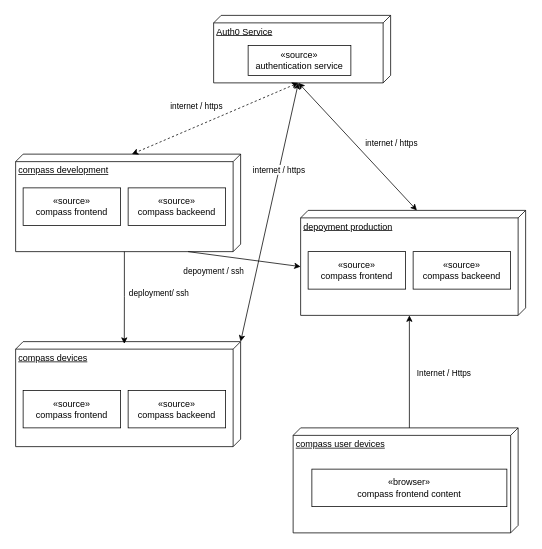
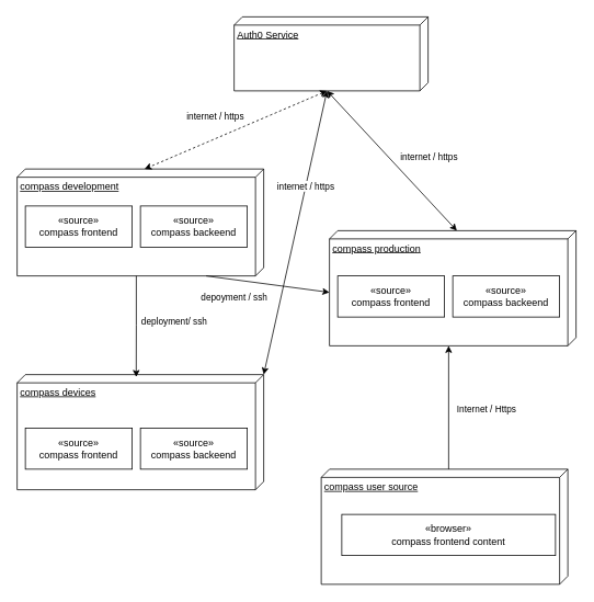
  <mxCell id="0" />
  <mxCell id="1" parent="0" />
  <mxCell id="2" value="compass development" style="verticalAlign=top;align=left;spacingTop=8;spacingLeft=2;spacingRight=12;shape=cube;size=10;direction=south;fontStyle=4;html=1;whiteSpace=wrap;" vertex="1" parent="1"><mxGeometry x="20" y="205" width="300" height="130" as="geometry" /></mxCell>
  <mxCell id="3" value="Auth0 Service" style="verticalAlign=top;align=left;spacingTop=8;spacingLeft=2;spacingRight=12;shape=cube;size=10;direction=south;fontStyle=4;html=1;whiteSpace=wrap;" vertex="1" parent="1"><mxGeometry x="284" y="20" width="236" height="90" as="geometry" /></mxCell>
  <mxCell id="4" value="«source»&lt;br&gt;compass backeend" style="html=1;whiteSpace=wrap;" vertex="1" parent="1"><mxGeometry x="170" y="250" width="130" height="50" as="geometry" /></mxCell>
  <mxCell id="5" value="«source»&lt;br&gt;compass frontend" style="html=1;whiteSpace=wrap;" vertex="1" parent="1"><mxGeometry x="30" y="250" width="130" height="50" as="geometry" /></mxCell>
  <mxCell id="6" value="compass devices" style="verticalAlign=top;align=left;spacingTop=8;spacingLeft=2;spacingRight=12;shape=cube;size=10;direction=south;fontStyle=4;html=1;whiteSpace=wrap;" vertex="1" parent="1"><mxGeometry x="20" y="455" width="300" height="140" as="geometry" /></mxCell>
  <mxCell id="7" value="«source»&lt;br&gt;compass backeend" style="html=1;whiteSpace=wrap;" vertex="1" parent="1"><mxGeometry x="170" y="520" width="130" height="50" as="geometry" /></mxCell>
  <mxCell id="8" value="«source»&lt;br&gt;compass frontend" style="html=1;whiteSpace=wrap;" vertex="1" parent="1"><mxGeometry x="30" y="520" width="130" height="50" as="geometry" /></mxCell>
- <mxCell id="9" value="depoyment production" style="verticalAlign=top;align=left;spacingTop=8;spacingLeft=2;spacingRight=12;shape=cube;size=10;direction=south;fontStyle=4;html=1;whiteSpace=wrap;" vertex="1" parent="1"><mxGeometry x="400" y="280" width="300" height="140" as="geometry" /></mxCell>
+ <mxCell id="9" value="compass production" style="verticalAlign=top;align=left;spacingTop=8;spacingLeft=2;spacingRight=12;shape=cube;size=10;direction=south;fontStyle=4;html=1;whiteSpace=wrap;" vertex="1" parent="1"><mxGeometry x="400" y="280" width="300" height="140" as="geometry" /></mxCell>
  <mxCell id="10" value="«source»&lt;br&gt;compass backeend" style="html=1;whiteSpace=wrap;" vertex="1" parent="1"><mxGeometry x="550" y="335" width="130" height="50" as="geometry" /></mxCell>
  <mxCell id="11" value="«source»&lt;br&gt;compass frontend" style="html=1;whiteSpace=wrap;" vertex="1" parent="1"><mxGeometry x="410" y="335" width="130" height="50" as="geometry" /></mxCell>
- <mxCell id="12" value="compass user devices" style="verticalAlign=top;align=left;spacingTop=8;spacingLeft=2;spacingRight=12;shape=cube;size=10;direction=south;fontStyle=4;html=1;whiteSpace=wrap;" vertex="1" parent="1"><mxGeometry x="390" y="570" width="300" height="140" as="geometry" /></mxCell>
+ <mxCell id="12" value="compass user source" style="verticalAlign=top;align=left;spacingTop=8;spacingLeft=2;spacingRight=12;shape=cube;size=10;direction=south;fontStyle=4;html=1;whiteSpace=wrap;" vertex="1" parent="1"><mxGeometry x="390" y="570" width="300" height="140" as="geometry" /></mxCell>
  <mxCell id="13" style="edgeStyle=orthogonalEdgeStyle;rounded=0;orthogonalLoop=1;jettySize=auto;html=1;entryX=0.021;entryY=0.517;entryDx=0;entryDy=0;entryPerimeter=0;exitX=0;exitY=0;exitDx=130;exitDy=155;exitPerimeter=0;" edge="1" parent="1" target="6" source="2"><mxGeometry relative="1" as="geometry"><mxPoint x="165" y="365" as="sourcePoint" /></mxGeometry></mxCell>
  <mxCell id="14" value="deployment/ ssh" style="edgeLabel;html=1;align=center;verticalAlign=middle;resizable=0;points=[];" vertex="1" connectable="0" parent="13"><mxGeometry x="-0.097" y="4" relative="1" as="geometry"><mxPoint x="41" y="-1" as="offset" /></mxGeometry></mxCell>
  <mxCell id="15" style="rounded=0;orthogonalLoop=1;jettySize=auto;html=1;exitX=0;exitY=0;exitDx=65;exitDy=0;exitPerimeter=0;entryX=0;entryY=0;entryDx=75;entryDy=300;entryPerimeter=0;" edge="1" parent="1" target="9"><mxGeometry relative="1" as="geometry"><mxPoint x="250" y="335" as="sourcePoint" /><mxPoint x="330" y="420" as="targetPoint" /></mxGeometry></mxCell>
  <mxCell id="16" value="depoyment / ssh" style="edgeLabel;html=1;align=center;verticalAlign=middle;resizable=0;points=[];" vertex="1" connectable="0" parent="15"><mxGeometry x="-0.049" y="-3" relative="1" as="geometry"><mxPoint x="-37" y="13" as="offset" /></mxGeometry></mxCell>
  <mxCell id="17" value="«browser»&lt;br&gt;compass frontend content" style="html=1;whiteSpace=wrap;" vertex="1" parent="1"><mxGeometry x="415" y="625" width="260" height="50" as="geometry" /></mxCell>
  <mxCell id="18" style="edgeStyle=orthogonalEdgeStyle;rounded=0;orthogonalLoop=1;jettySize=auto;html=1;exitX=0;exitY=0;exitDx=0;exitDy=145;exitPerimeter=0;entryX=0;entryY=0;entryDx=140;entryDy=155;entryPerimeter=0;" edge="1" parent="1" source="12" target="9"><mxGeometry relative="1" as="geometry" /></mxCell>
  <mxCell id="19" value="Internet / Https" style="edgeLabel;html=1;align=center;verticalAlign=middle;resizable=0;points=[];" vertex="1" connectable="0" parent="18"><mxGeometry x="0.163" y="1" relative="1" as="geometry"><mxPoint x="46" y="13" as="offset" /></mxGeometry></mxCell>
- <mxCell id="20" value="«source»&lt;br&gt;authentication service" style="html=1;whiteSpace=wrap;" vertex="1" parent="1"><mxGeometry x="330" y="60" width="137" height="40" as="geometry" /></mxCell>
  <mxCell id="21" style="rounded=0;orthogonalLoop=1;jettySize=auto;html=1;entryX=0;entryY=0;entryDx=0;entryDy=145;entryPerimeter=0;exitX=0;exitY=0;exitDx=90;exitDy=123;exitPerimeter=0;startArrow=classic;startFill=1;dashed=1;" edge="1" parent="1" source="3" target="2"><mxGeometry relative="1" as="geometry" /></mxCell>
  <mxCell id="22" value="internet / https" style="edgeLabel;html=1;align=center;verticalAlign=middle;resizable=0;points=[];" vertex="1" connectable="0" parent="21"><mxGeometry x="-0.091" y="-3" relative="1" as="geometry"><mxPoint x="-34" y="-10" as="offset" /></mxGeometry></mxCell>
  <mxCell id="23" style="rounded=0;orthogonalLoop=1;jettySize=auto;html=1;exitX=0;exitY=0;exitDx=90;exitDy=123;exitPerimeter=0;startArrow=classic;startFill=1;entryX=0;entryY=0;entryDx=0;entryDy=0;entryPerimeter=0;" edge="1" parent="1" source="3" target="6"><mxGeometry relative="1" as="geometry"><mxPoint x="407" y="120" as="sourcePoint" /><mxPoint x="185" y="235" as="targetPoint" /></mxGeometry></mxCell>
  <mxCell id="24" value="internet / https" style="edgeLabel;html=1;align=center;verticalAlign=middle;resizable=0;points=[];" vertex="1" connectable="0" parent="23"><mxGeometry x="-0.091" y="-3" relative="1" as="geometry"><mxPoint x="11" y="-41" as="offset" /></mxGeometry></mxCell>
  <mxCell id="25" style="rounded=0;orthogonalLoop=1;jettySize=auto;html=1;exitX=0;exitY=0;exitDx=90;exitDy=123;exitPerimeter=0;startArrow=classic;startFill=1;entryX=0;entryY=0;entryDx=0;entryDy=145;entryPerimeter=0;" edge="1" parent="1" source="3" target="9"><mxGeometry relative="1" as="geometry"><mxPoint x="407" y="120" as="sourcePoint" /><mxPoint x="330" y="465" as="targetPoint" /></mxGeometry></mxCell>
  <mxCell id="26" value="internet / https" style="edgeLabel;html=1;align=center;verticalAlign=middle;resizable=0;points=[];" vertex="1" connectable="0" parent="25"><mxGeometry x="-0.091" y="-3" relative="1" as="geometry"><mxPoint x="54" y="1" as="offset" /></mxGeometry></mxCell>
